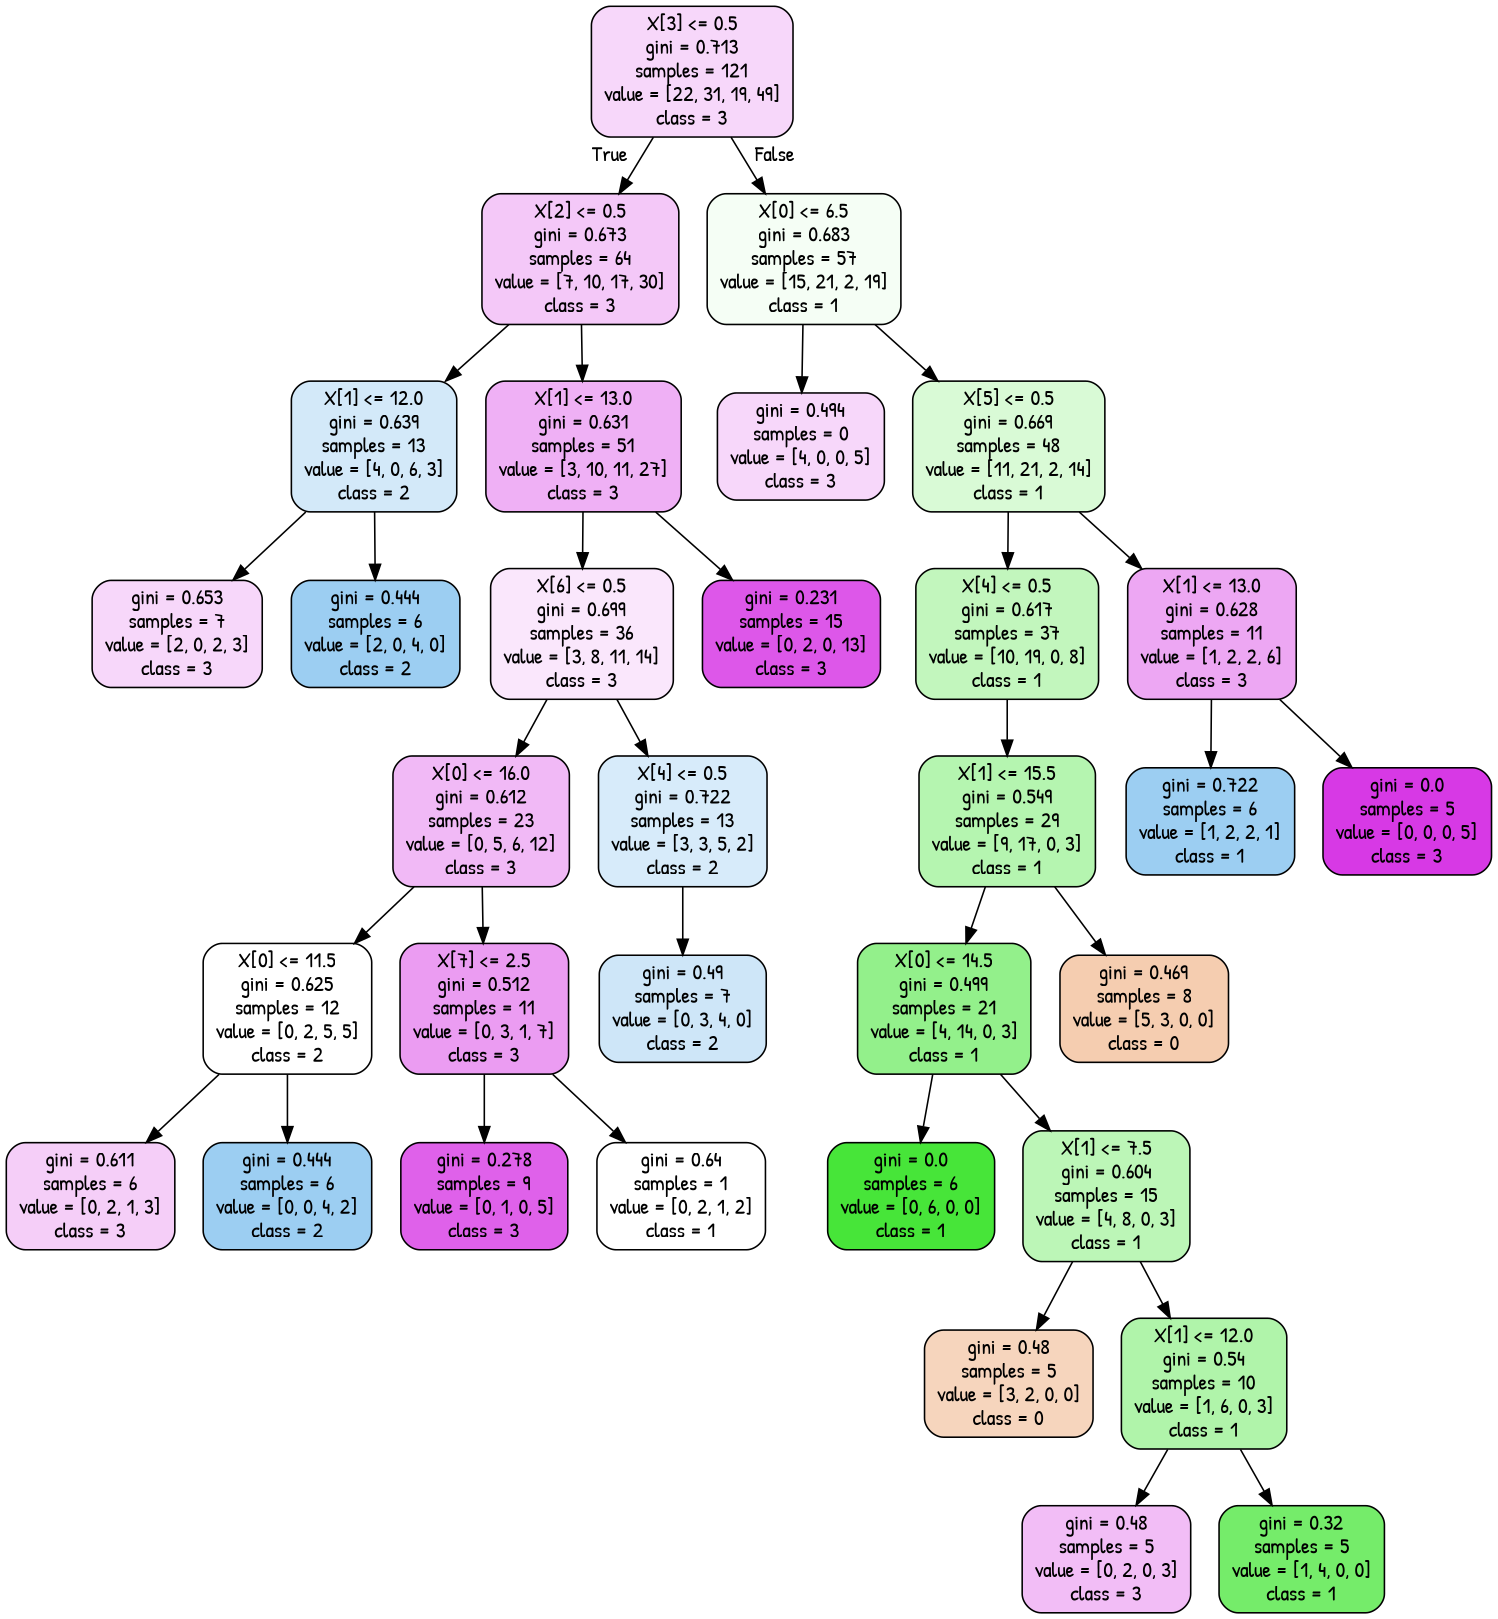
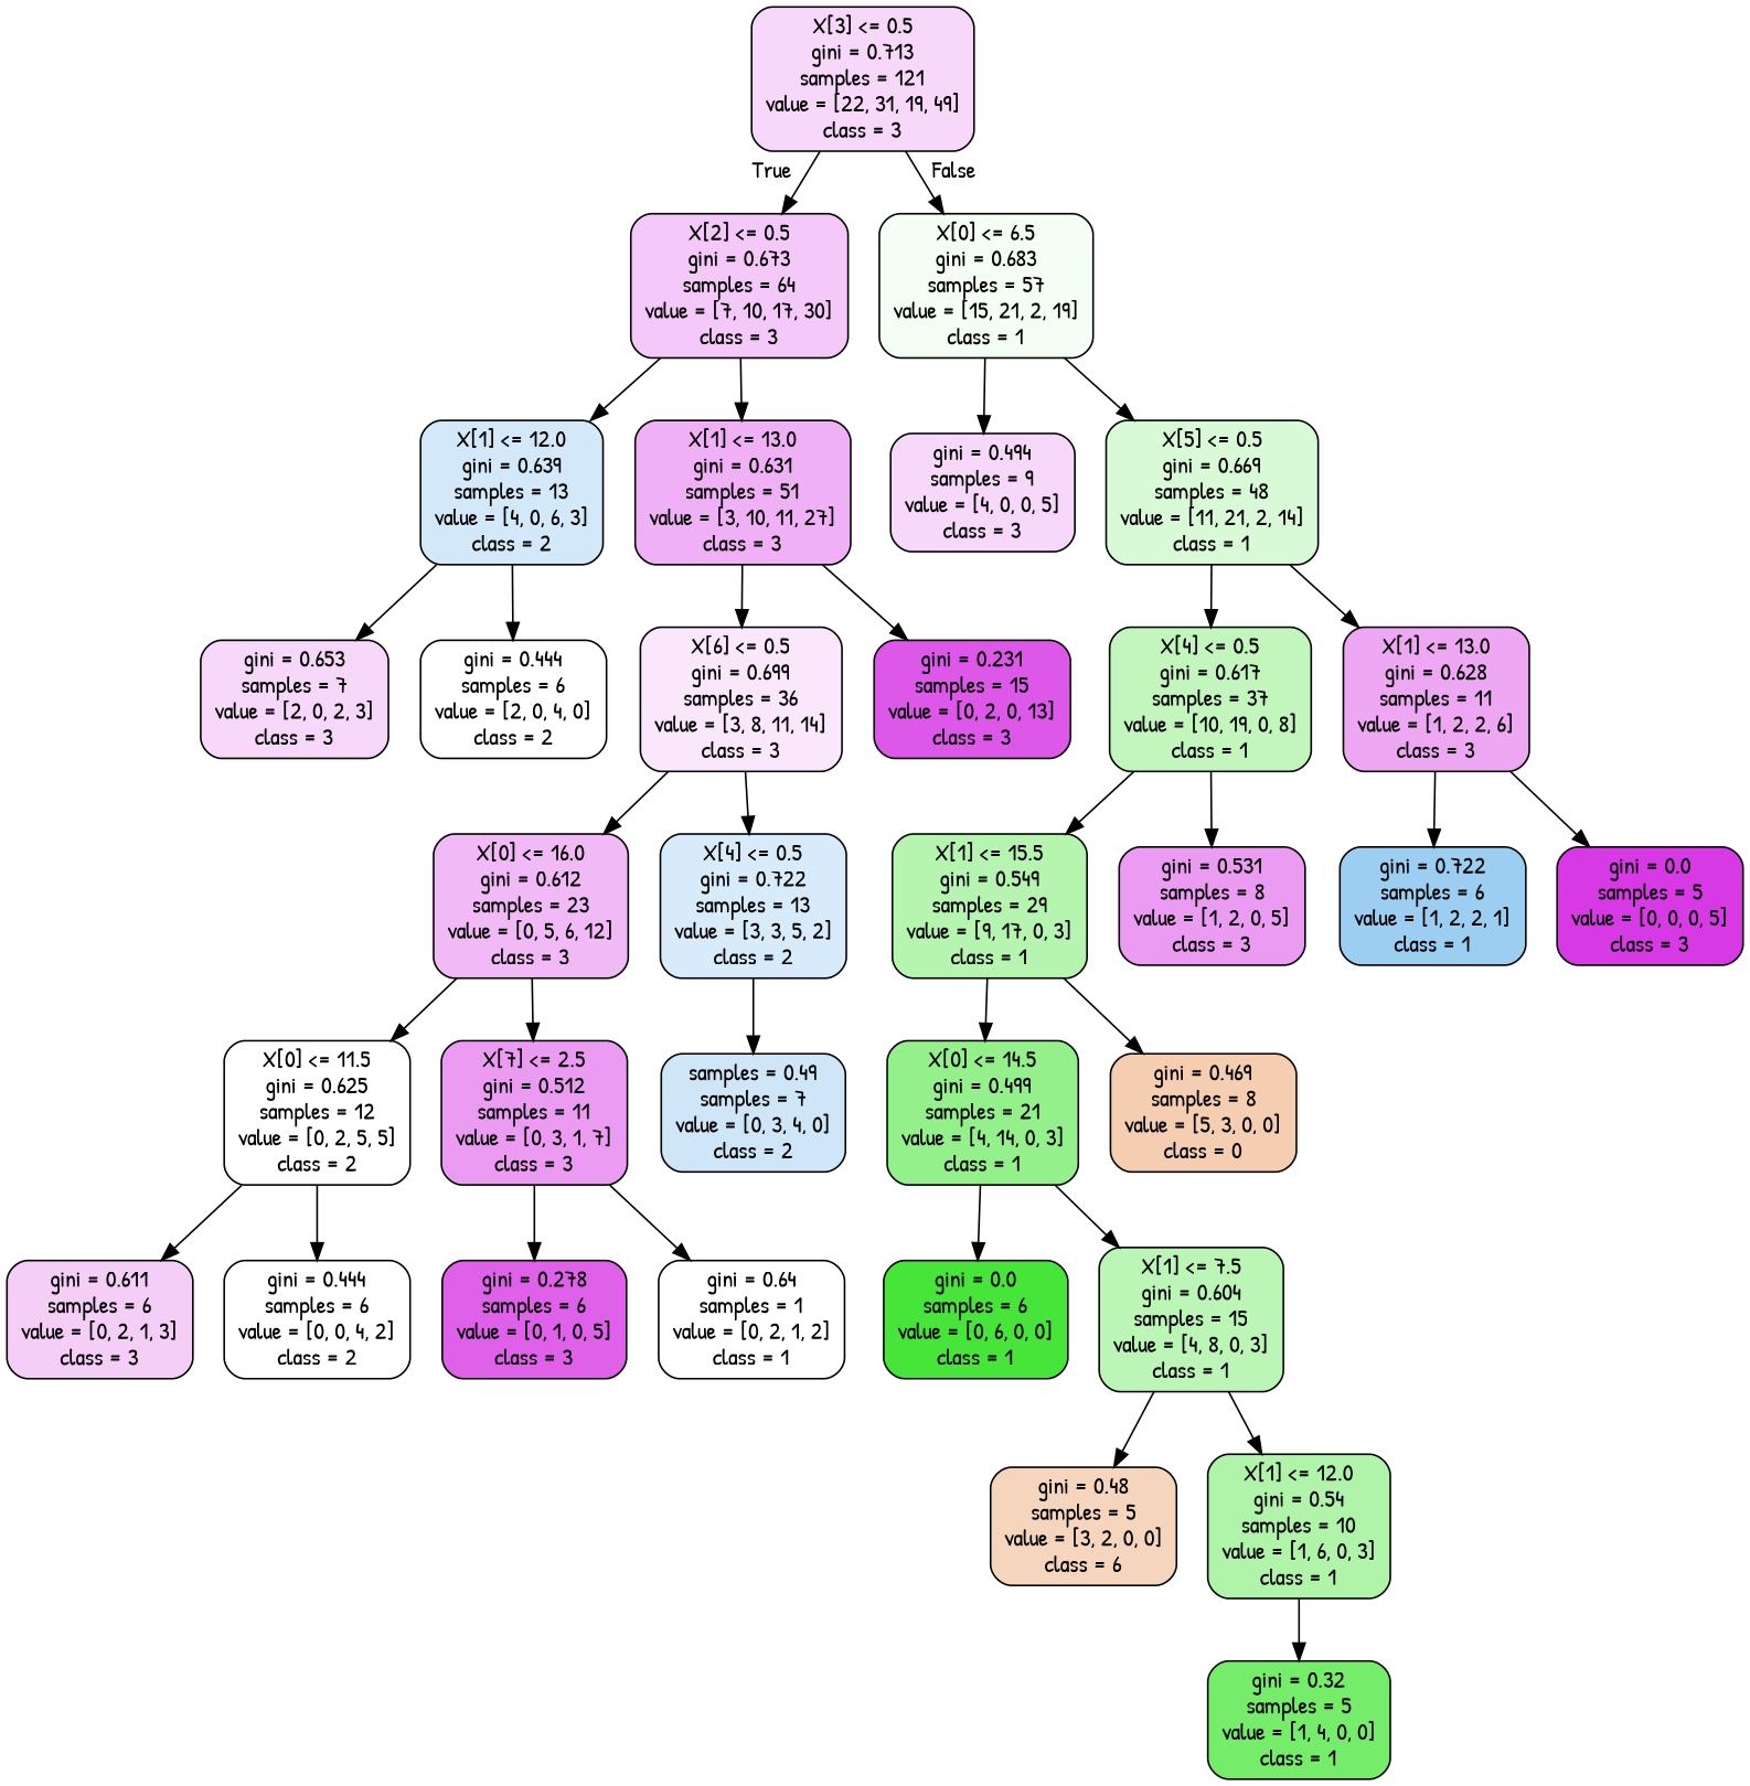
  digraph {
    fontname="Patrick Hand"
    node [color=black fillcolor="#f7d7fa" fontname="Patrick Hand" shape=box style="filled, rounded"]
    edge [fontname="Patrick Hand"]
    n1 [label="X[3] <= 0.5\ngini = 0.713\nsamples = 121\nvalue = [22, 31, 19, 49]\nclass = 3"]
    n2 [fillcolor="#f4c8f8" label="X[2] <= 0.5\ngini = 0.673\nsamples = 64\nvalue = [7, 10, 17, 30]\nclass = 3"]
    n3 [fillcolor="#f5fef5" label="X[0] <= 6.5\ngini = 0.683\nsamples = 57\nvalue = [15, 21, 2, 19]\nclass = 1"]
    n4 [fillcolor="#d3e9f9" label="X[1] <= 12.0\ngini = 0.639\nsamples = 13\nvalue = [4, 0, 6, 3]\nclass = 2"]
    n5 [fillcolor="#efb0f5" label="X[1] <= 13.0\ngini = 0.631\nsamples = 51\nvalue = [3, 10, 11, 27]\nclass = 3"]
-   n6 [label="gini = 0.494\nsamples = 0\nvalue = [4, 0, 0, 5]\nclass = 3"]
+   n6 [label="gini = 0.494\nsamples = 9\nvalue = [4, 0, 0, 5]\nclass = 3"]
    n7 [fillcolor="#d9fad6" label="X[5] <= 0.5\ngini = 0.669\nsamples = 48\nvalue = [11, 21, 2, 14]\nclass = 1"]
    n8 [label="gini = 0.653\nsamples = 7\nvalue = [2, 0, 2, 3]\nclass = 3"]
-   n9 [fillcolor="#9ccef2" label="gini = 0.444\nsamples = 6\nvalue = [2, 0, 4, 0]\nclass = 2"]
+   n9 [fillcolor="#ffffff" label="gini = 0.444\nsamples = 6\nvalue = [2, 0, 4, 0]\nclass = 2"]
    n10 [fillcolor="#fae7fc" label="X[6] <= 0.5\ngini = 0.699\nsamples = 36\nvalue = [3, 8, 11, 14]\nclass = 3"]
    n11 [fillcolor="#dd57e9" label="gini = 0.231\nsamples = 15\nvalue = [0, 2, 0, 13]\nclass = 3"]
    n12 [fillcolor="#f1b9f6" label="X[0] <= 16.0\ngini = 0.612\nsamples = 23\nvalue = [0, 5, 6, 12]\nclass = 3"]
    n13 [fillcolor="#d7ebfa" label="X[4] <= 0.5\ngini = 0.722\nsamples = 13\nvalue = [3, 3, 5, 2]\nclass = 2"]
    n14 [fillcolor="#ffffff" label="X[0] <= 11.5\ngini = 0.625\nsamples = 12\nvalue = [0, 2, 5, 5]\nclass = 2"]
    n15 [fillcolor="#eb9cf2" label="X[7] <= 2.5\ngini = 0.512\nsamples = 11\nvalue = [0, 3, 1, 7]\nclass = 3"]
-   n16 [fillcolor="#cee6f8" label="gini = 0.49\nsamples = 7\nvalue = [0, 3, 4, 0]\nclass = 2"]
+   n16 [fillcolor="#cee6f8" label="samples = 0.49\nsamples = 7\nvalue = [0, 3, 4, 0]\nclass = 2"]
    n17 [fillcolor="#f5cef8" label="gini = 0.611\nsamples = 6\nvalue = [0, 2, 1, 3]\nclass = 3"]
-   n18 [fillcolor="#9ccef2" label="gini = 0.444\nsamples = 6\nvalue = [0, 0, 4, 2]\nclass = 2"]
-   n19 [fillcolor="#df61ea" label="gini = 0.278\nsamples = 9\nvalue = [0, 1, 0, 5]\nclass = 3"]
+   n18 [fillcolor="#ffffff" label="gini = 0.444\nsamples = 6\nvalue = [0, 0, 4, 2]\nclass = 2"]
+   n19 [fillcolor="#df61ea" label="gini = 0.278\nsamples = 6\nvalue = [0, 1, 0, 5]\nclass = 3"]
    n20 [fillcolor="#ffffff" label="gini = 0.64\nsamples = 1\nvalue = [0, 2, 1, 2]\nclass = 1"]
    n21 [fillcolor="#c2f6bd" label="X[4] <= 0.5\ngini = 0.617\nsamples = 37\nvalue = [10, 19, 0, 8]\nclass = 1"]
    n22 [fillcolor="#eda7f3" label="X[1] <= 13.0\ngini = 0.628\nsamples = 11\nvalue = [1, 2, 2, 6]\nclass = 3"]
    n23 [fillcolor="#b5f5b0" label="X[1] <= 15.5\ngini = 0.549\nsamples = 29\nvalue = [9, 17, 0, 3]\nclass = 1"]
+   n24 [fillcolor="#eb9cf2" label="gini = 0.531\nsamples = 8\nvalue = [1, 2, 0, 5]\nclass = 3"]
    n25 [fillcolor="#9ccef2" label="gini = 0.722\nsamples = 6\nvalue = [1, 2, 2, 1]\nclass = 1"]
    n26 [fillcolor="#d739e5" label="gini = 0.0\nsamples = 5\nvalue = [0, 0, 0, 5]\nclass = 3"]
    n27 [fillcolor="#93f08b" label="X[0] <= 14.5\ngini = 0.499\nsamples = 21\nvalue = [4, 14, 0, 3]\nclass = 1"]
    n28 [fillcolor="#f5cdb0" label="gini = 0.469\nsamples = 8\nvalue = [5, 3, 0, 0]\nclass = 0"]
    n29 [fillcolor="#47e539" label="gini = 0.0\nsamples = 6\nvalue = [0, 6, 0, 0]\nclass = 1"]
    n30 [fillcolor="#bcf6b7" label="X[1] <= 7.5\ngini = 0.604\nsamples = 15\nvalue = [4, 8, 0, 3]\nclass = 1"]
-   n31 [fillcolor="#f6d5bd" label="gini = 0.48\nsamples = 5\nvalue = [3, 2, 0, 0]\nclass = 0"]
+   n31 [fillcolor="#f6d5bd" label="gini = 0.48\nsamples = 5\nvalue = [3, 2, 0, 0]\nclass = 6"]
    n32 [fillcolor="#b0f4aa" label="X[1] <= 12.0\ngini = 0.54\nsamples = 10\nvalue = [1, 6, 0, 3]\nclass = 1"]
-   n33 [fillcolor="#f2bdf6" label="gini = 0.48\nsamples = 5\nvalue = [0, 2, 0, 3]\nclass = 3"]
    n34 [fillcolor="#75ec6a" label="gini = 0.32\nsamples = 5\nvalue = [1, 4, 0, 0]\nclass = 1"]
    n1 -> n2 [headlabel=True labelangle=45 labeldistance=2.5]
    n1 -> n3 [headlabel=False labelangle=-45 labeldistance=2.5]
    n2 -> n4
    n2 -> n5
    n3 -> n6
    n3 -> n7
    n4 -> n8
    n4 -> n9
    n5 -> n10
    n5 -> n11
    n7 -> n21
    n7 -> n22
    n10 -> n12
    n10 -> n13
    n12 -> n14
    n12 -> n15
    n13 -> n16
    n14 -> n17
    n14 -> n18
    n15 -> n19
    n15 -> n20
    n21 -> n23
+   n21 -> n24
    n22 -> n25
    n22 -> n26
    n23 -> n27
    n23 -> n28
    n27 -> n29
    n27 -> n30
    n30 -> n31
    n30 -> n32
-   n32 -> n33
    n32 -> n34
  }
